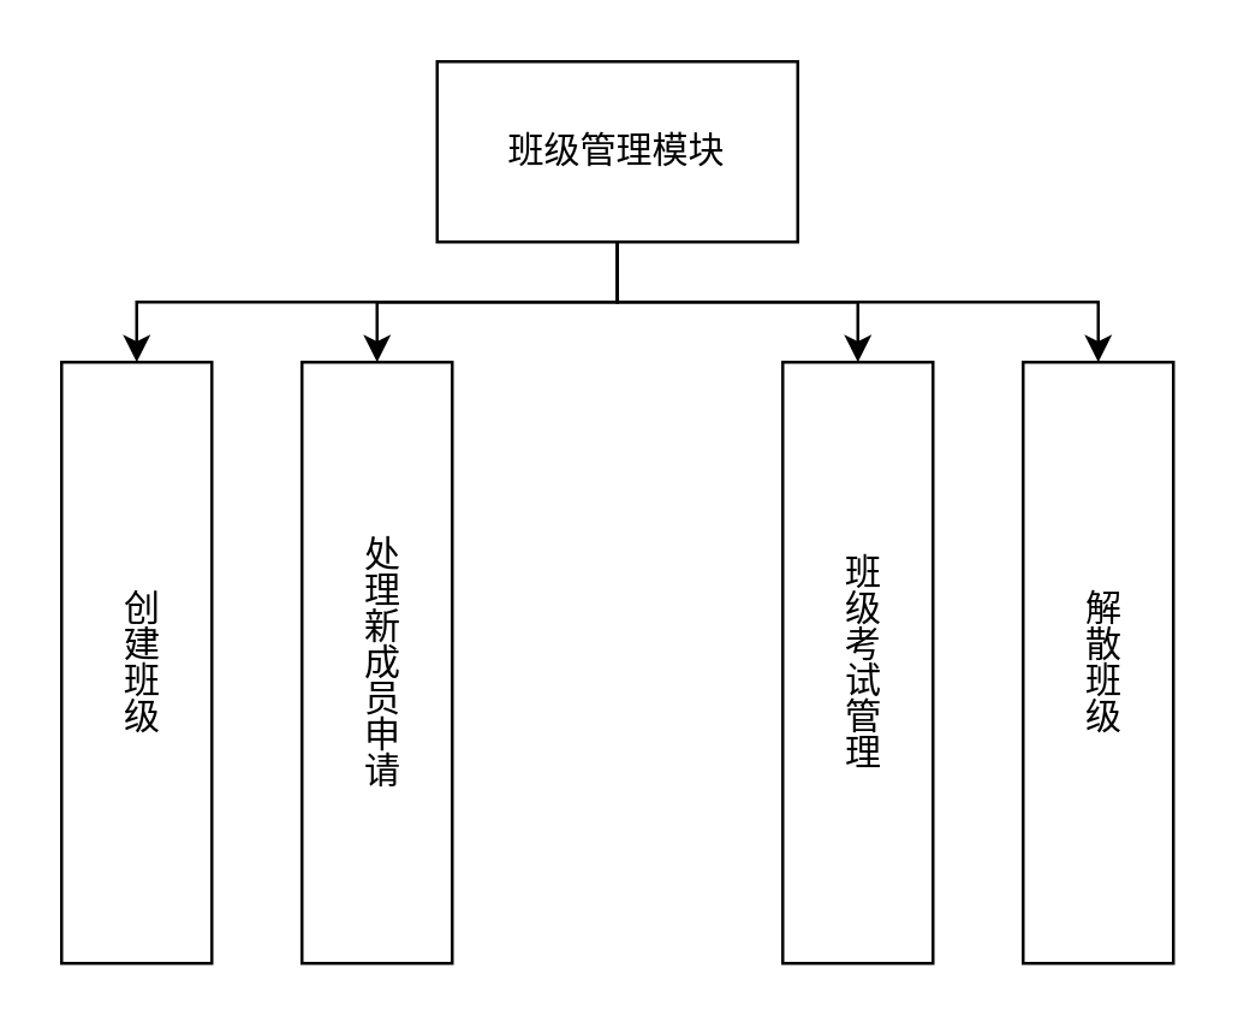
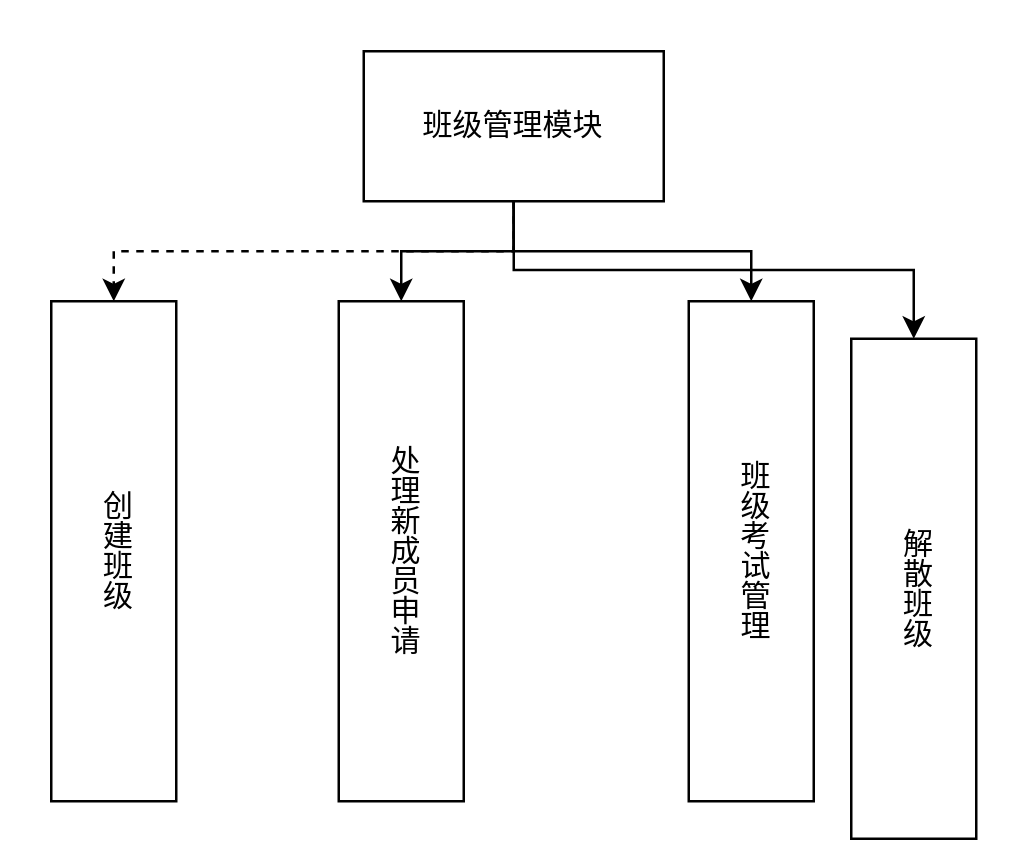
  <mxCell id="0" />
  <mxCell id="1" parent="0" />
- <mxCell id="2" style="edgeStyle=orthogonalEdgeStyle;rounded=0;orthogonalLoop=1;jettySize=auto;html=1;exitX=0.5;exitY=1;exitDx=0;exitDy=0;entryX=0.5;entryY=0;entryDx=0;entryDy=0;" edge="1" parent="1" source="6" target="7"><mxGeometry relative="1" as="geometry" /></mxCell>
+ <mxCell id="2" style="edgeStyle=orthogonalEdgeStyle;rounded=0;orthogonalLoop=1;jettySize=auto;html=1;exitX=0.5;exitY=1;exitDx=0;exitDy=0;entryX=0.5;entryY=0;entryDx=0;entryDy=0;dashed=1;" edge="1" parent="1" source="6" target="7"><mxGeometry relative="1" as="geometry" /></mxCell>
  <mxCell id="3" style="edgeStyle=orthogonalEdgeStyle;rounded=0;orthogonalLoop=1;jettySize=auto;html=1;exitX=0.5;exitY=1;exitDx=0;exitDy=0;" edge="1" parent="1" source="6" target="8"><mxGeometry relative="1" as="geometry" /></mxCell>
  <mxCell id="4" style="edgeStyle=orthogonalEdgeStyle;rounded=0;orthogonalLoop=1;jettySize=auto;html=1;exitX=0.5;exitY=1;exitDx=0;exitDy=0;entryX=0.5;entryY=0;entryDx=0;entryDy=0;" edge="1" parent="1" source="6" target="9"><mxGeometry relative="1" as="geometry" /></mxCell>
  <mxCell id="5" style="edgeStyle=orthogonalEdgeStyle;rounded=0;orthogonalLoop=1;jettySize=auto;html=1;exitX=0.5;exitY=1;exitDx=0;exitDy=0;entryX=0.5;entryY=0;entryDx=0;entryDy=0;" edge="1" parent="1" source="6" target="10"><mxGeometry relative="1" as="geometry" /></mxCell>
  <mxCell id="6" value="班级管理模块" style="rounded=0;whiteSpace=wrap;html=1;" vertex="1" parent="1"><mxGeometry x="145" y="20" width="120" height="60" as="geometry" /></mxCell>
  <mxCell id="7" value="创建班级" style="rounded=0;whiteSpace=wrap;html=1;textDirection=vertical-lr;" vertex="1" parent="1"><mxGeometry x="20" y="120" width="50" height="200" as="geometry" /></mxCell>
- <mxCell id="8" value="处理新成员申请" style="rounded=0;whiteSpace=wrap;html=1;textDirection=vertical-lr;" vertex="1" parent="1"><mxGeometry x="100" y="120" width="50" height="200" as="geometry" /></mxCell>
- <mxCell id="9" value="班级考试管理" style="rounded=0;whiteSpace=wrap;html=1;textDirection=vertical-lr;" vertex="1" parent="1"><mxGeometry x="260" y="120" width="50" height="200" as="geometry" /></mxCell>
- <mxCell id="10" value="解散班级" style="rounded=0;whiteSpace=wrap;html=1;textDirection=vertical-lr;" vertex="1" parent="1"><mxGeometry x="340" y="120" width="50" height="200" as="geometry" /></mxCell>
+ <mxCell id="8" value="处理新成员申请" style="rounded=0;whiteSpace=wrap;html=1;textDirection=vertical-lr;" vertex="1" parent="1"><mxGeometry x="135" y="120" width="50" height="200" as="geometry" /></mxCell>
+ <mxCell id="9" value="班级考试管理" style="rounded=0;whiteSpace=wrap;html=1;textDirection=vertical-lr;" vertex="1" parent="1"><mxGeometry x="275" y="120" width="50" height="200" as="geometry" /></mxCell>
+ <mxCell id="10" value="解散班级" style="rounded=0;whiteSpace=wrap;html=1;textDirection=vertical-lr;" vertex="1" parent="1"><mxGeometry x="340" y="135" width="50" height="200" as="geometry" /></mxCell>
